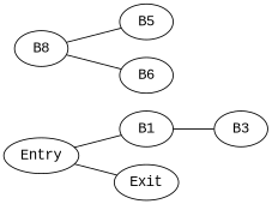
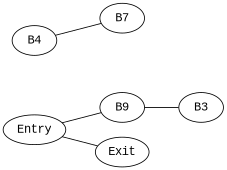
  graph {
    fontname="Liberation Mono"
    rankdir=LR
    node [fontname="Liberation Mono"]
    edge [fontname="Liberation Mono"]
    Entry
-   B1
+   B1 [label=B9]
    Exit
    B3
-   B4 [label=B8]
-   B5
-   B6
+   B4
+   B5 [label=B7]
    Entry -- B1
    Entry -- Exit
    B1 -- B3
    B4 -- B5
-   B4 -- B6
  }
